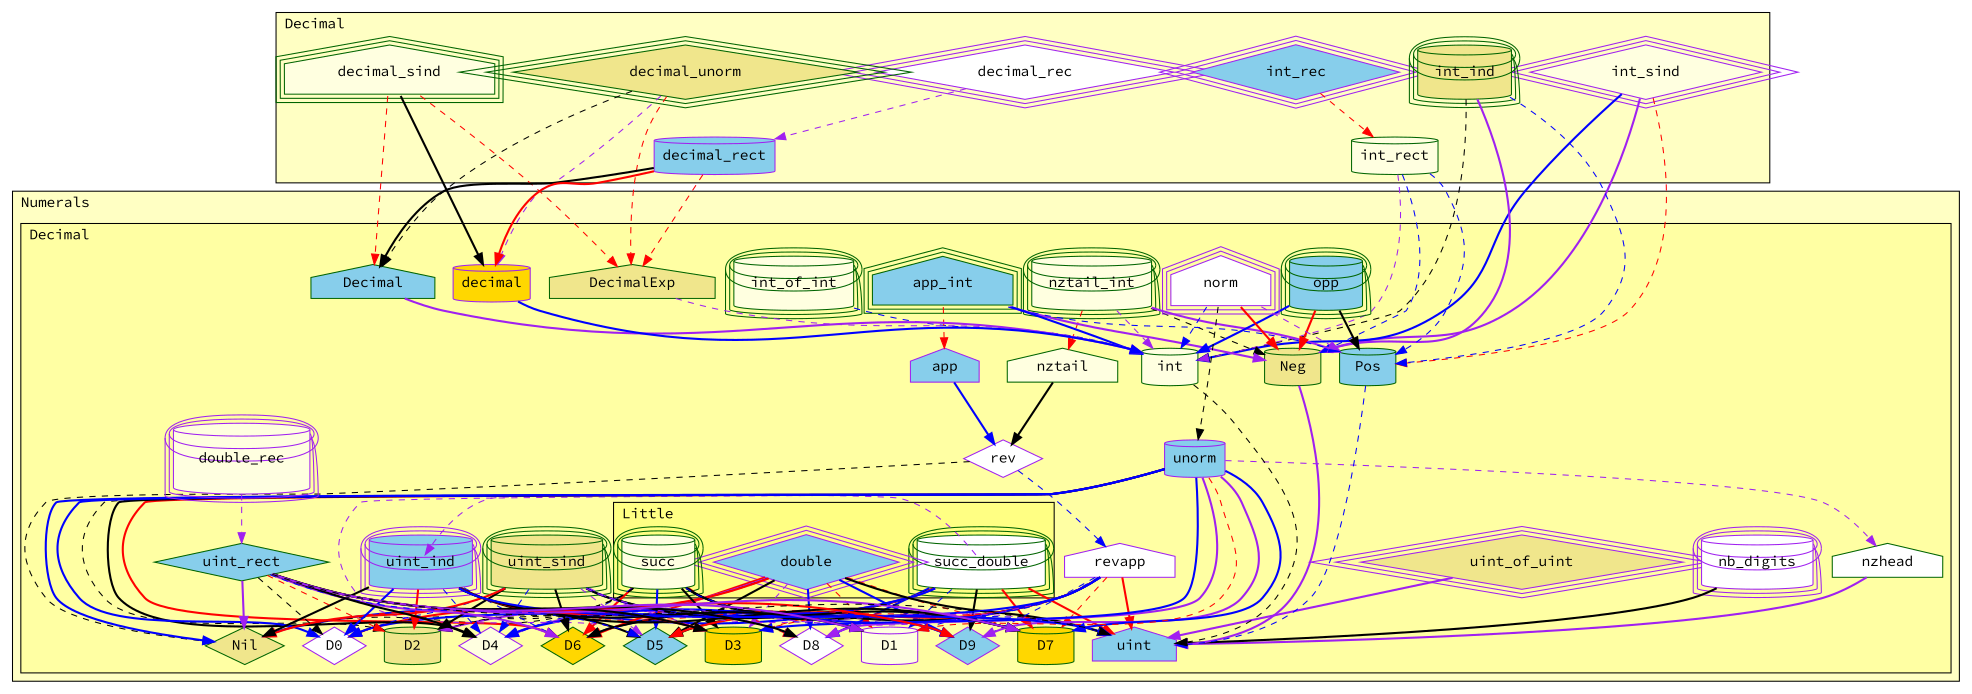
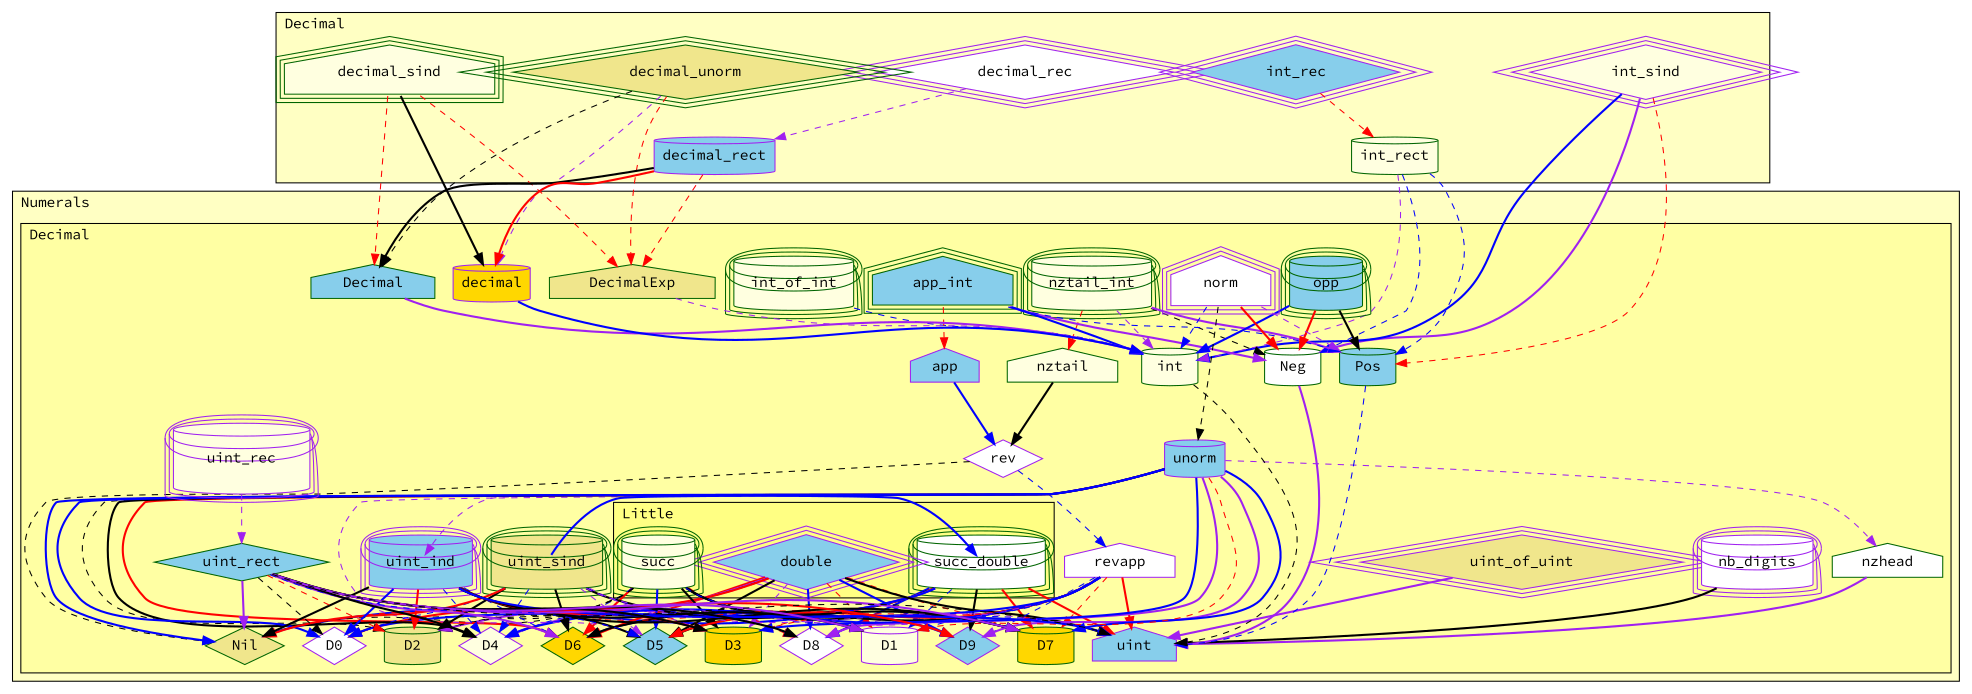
  digraph {
    fontname="Source Code Pro"
    node [color=darkgreen fillcolor=skyblue fontname="Source Code Pro" shape=cylinder style=filled]
    edge [color=blue fontname="Source Code Pro" style=bold]
    n1 [fillcolor=lightyellow label=decimal_sind peripheries=3 shape=house]
    n2 [color=purple fillcolor=white label=decimal_rec peripheries=3 shape=diamond]
    n3 [fillcolor=khaki label=decimal_unorm peripheries=3 shape=diamond]
    n4 [color=purple label=decimal_rect]
    n5 [color=purple fillcolor=lightyellow label=int_sind peripheries=3 shape=diamond]
    n6 [color=purple label=int_rec peripheries=3 shape=diamond]
-   n7 [fillcolor=khaki label=int_ind peripheries=3]
    n8 [fillcolor=lightyellow label=int_rect]
    n9 [fillcolor=white label=succ_double peripheries=3]
    n10 [color=purple label=double peripheries=3 shape=diamond]
    n11 [fillcolor=lightyellow label=succ peripheries=3]
    n12 [fillcolor=lightyellow label=int_of_int peripheries=3]
    n13 [color=purple fillcolor=khaki label=uint_of_uint peripheries=3 shape=diamond]
    n14 [fillcolor=lightyellow label=nztail_int peripheries=3]
    n15 [fillcolor=lightyellow label=nztail shape=house]
    n16 [label=app_int peripheries=3 shape=house]
    n17 [color=purple label=app shape=house]
    n18 [color=purple fillcolor=white label=rev shape=diamond]
    n19 [color=purple fillcolor=white label=revapp shape=house]
    n20 [label=opp peripheries=3]
    n21 [color=purple fillcolor=white label=norm peripheries=3 shape=house]
    n22 [color=purple label=unorm]
    n23 [fillcolor=white label=nzhead shape=house]
    n24 [color=purple fillcolor=white label=nb_digits peripheries=3]
    n25 [fillcolor=khaki label=DecimalExp shape=house]
    n26 [label=Decimal shape=house]
    n27 [color=purple fillcolor=gold label=decimal]
-   n28 [fillcolor=khaki label=Neg]
+   n28 [fillcolor=white label=Neg]
    n29 [label=Pos]
    n30 [fillcolor=lightyellow label=int]
    n31 [fillcolor=khaki label=uint_sind peripheries=3]
-   n32 [color=purple fillcolor=lightyellow label=double_rec peripheries=3]
+   n32 [color=purple fillcolor=lightyellow label=uint_rec peripheries=3]
    n33 [color=purple label=uint_ind peripheries=3]
    n34 [label=uint_rect shape=diamond]
    n35 [color=purple label=D9 shape=diamond]
    n36 [color=purple fillcolor=white label=D8 shape=diamond]
    n37 [fillcolor=gold label=D7]
    n38 [fillcolor=gold label=D6 shape=diamond]
    n39 [label=D5 shape=diamond]
    n40 [color=purple fillcolor=lightyellow label=D4 shape=diamond]
    n41 [fillcolor=gold label=D3]
    n42 [fillcolor=khaki label=D2]
    n43 [color=purple fillcolor=lightyellow label=D1]
    n44 [color=purple fillcolor=white label=D0 shape=diamond]
    n45 [fillcolor=khaki label=Nil shape=diamond]
    n46 [color=purple label=uint shape=house]
    subgraph cluster_1 {
      fillcolor="#FFFFC3"
      label=Decimal
      labeljust=l
      style=filled
      n1
      n2
      n3
      n4
      n5
      n6
-     n7
      n8
    }
    subgraph cluster_2 {
      fillcolor="#FFFFC3"
      label=Numerals
      labeljust=l
      style=filled
      subgraph cluster_3 {
        fillcolor="#FFFFA3"
        label=Decimal
        labeljust=l
        style=filled
        n12
        n13
        n14
        n15
        n16
        n17
        n18
        n19
        n20
        n21
        n22
        n23
        n24
        n25
        n26
        n27
        n28
        n29
        n30
        n31
        n32
        n33
        n34
        n35
        n36
        n37
        n38
        n39
        n40
        n41
        n42
        n43
        n44
        n45
        n46
        subgraph cluster_4 {
          fillcolor="#FFFF83"
          label=Little
          labeljust=l
          style=filled
          n9
          n10
          n11
        }
      }
    }
    n1 -> n25 [color=red style=dashed]
    n1 -> n26 [color=red style=dashed]
    n1 -> n27 [color=black]
    n2 -> n4 [color=purple style=dashed]
    n3 -> n25 [color=red style=dashed]
    n3 -> n26 [color=black style=dashed]
    n3 -> n27 [color=purple style=dashed]
    n4 -> n25 [color=red style=dashed]
    n4 -> n26 [color=black]
    n4 -> n27 [color=red]
    n5 -> n28 [color=purple]
    n5 -> n29 [color=red style=dashed]
    n5 -> n30
    n6 -> n8 [color=red style=dashed]
-   n7 -> n28 [color=purple]
-   n7 -> n29 [style=dashed]
-   n7 -> n30 [color=black style=dashed]
    n8 -> n28 [style=dashed]
    n8 -> n29 [style=dashed]
    n8 -> n30 [color=purple style=dashed]
    n9 -> n33 [color=purple style=dashed]
    n9 -> n35 [color=black]
    n9 -> n36
    n9 -> n37 [color=red]
    n9 -> n38
    n9 -> n39 [color=black]
    n9 -> n40 [style=dashed]
    n9 -> n41 [color=red style=dashed]
    n9 -> n42 [color=purple]
    n9 -> n43 [style=dashed]
    n9 -> n45
    n9 -> n46 [color=red]
    n10 -> n35
    n10 -> n36
    n10 -> n37 [color=red style=dashed]
    n10 -> n38 [color=red]
    n10 -> n39 [color=black]
    n10 -> n40 [color=purple]
    n10 -> n41 [color=purple style=dashed]
    n10 -> n42 [color=black style=dashed]
    n10 -> n43 [color=red style=dashed]
    n10 -> n44 [color=red]
    n10 -> n45 [color=red style=dashed]
    n10 -> n46 [color=black]
    n11 -> n35
    n11 -> n36 [color=red style=dashed]
    n11 -> n37 [color=black]
    n11 -> n38 [color=red]
    n11 -> n39
    n11 -> n40 [style=dashed]
    n11 -> n41 [color=black]
    n11 -> n42 [color=black style=dashed]
    n11 -> n43 [color=black]
    n11 -> n44 [color=black style=dashed]
    n11 -> n45 [color=black style=dashed]
    n11 -> n46 [style=dashed]
    n12 -> n30 [style=dashed]
    n13 -> n46 [color=purple]
    n14 -> n15 [color=red style=dashed]
    n14 -> n28 [color=black style=dashed]
    n14 -> n29 [color=purple]
    n14 -> n30 [color=purple style=dashed]
    n15 -> n18 [color=black]
    n16 -> n17 [color=red style=dashed]
    n16 -> n28 [color=purple]
    n16 -> n29 [style=dashed]
    n16 -> n30
    n17 -> n18
    n18 -> n19 [style=dashed]
    n18 -> n45 [color=black style=dashed]
    n19 -> n35 [style=dashed]
    n19 -> n36 [color=purple style=dashed]
    n19 -> n37 [color=red style=dashed]
    n19 -> n38 [color=black]
    n19 -> n39 [color=red]
    n19 -> n40
    n19 -> n41 [color=red style=dashed]
    n19 -> n42 [color=purple style=dashed]
    n19 -> n43 [style=dashed]
    n19 -> n44
    n19 -> n46 [color=red]
    n20 -> n28 [color=red]
    n20 -> n29 [color=black]
    n20 -> n30
    n21 -> n22 [color=black style=dashed]
    n21 -> n28 [color=red]
    n21 -> n29 [color=purple style=dashed]
    n21 -> n30 [style=dashed]
    n22 -> n23 [color=purple style=dashed]
    n22 -> n35 [color=purple]
    n22 -> n36 [color=purple]
    n22 -> n37
    n22 -> n38 [color=red]
    n22 -> n39 [color=purple style=dashed]
    n22 -> n40 [color=black]
    n22 -> n41
    n22 -> n42 [color=black style=dashed]
    n22 -> n43 [color=red style=dashed]
    n22 -> n44
    n22 -> n45
    n23 -> n46 [color=purple]
    n24 -> n46 [color=black]
    n25 -> n30 [color=purple style=dashed]
    n26 -> n30 [color=purple]
    n27 -> n30
    n28 -> n46 [color=purple]
    n29 -> n46 [style=dashed]
    n30 -> n46 [color=black style=dashed]
-   n31 -> n35
+   n31 -> n9
    n31 -> n36 [color=purple style=dashed]
    n31 -> n37 [color=black]
    n31 -> n38 [color=black]
    n31 -> n39 [color=purple style=dashed]
    n31 -> n40 [style=dashed]
    n31 -> n41 [color=purple style=dashed]
    n31 -> n42 [color=black]
    n31 -> n43 [style=dashed]
    n31 -> n44 [style=dashed]
    n31 -> n45 [color=red]
    n31 -> n46 [color=purple style=dashed]
    n32 -> n34 [color=purple style=dashed]
    n33 -> n35 [color=red style=dashed]
    n33 -> n36 [style=dashed]
    n33 -> n37 [color=black]
    n33 -> n38 [style=dashed]
    n33 -> n39 [color=black]
    n33 -> n40 [style=dashed]
    n33 -> n41 [color=red]
    n33 -> n42 [color=red]
    n33 -> n43 [color=black]
    n33 -> n44
    n33 -> n45 [color=black]
    n33 -> n46
    n34 -> n35 [color=red]
    n34 -> n36 [color=black]
    n34 -> n37 [color=purple]
    n34 -> n38 [color=purple]
    n34 -> n39 [style=dashed]
    n34 -> n40 [color=black]
    n34 -> n41 [color=black]
    n34 -> n42 [color=red style=dashed]
    n34 -> n43 [color=purple]
    n34 -> n44 [color=black style=dashed]
    n34 -> n45 [color=purple]
    n34 -> n46 [color=black style=dashed]
  }
